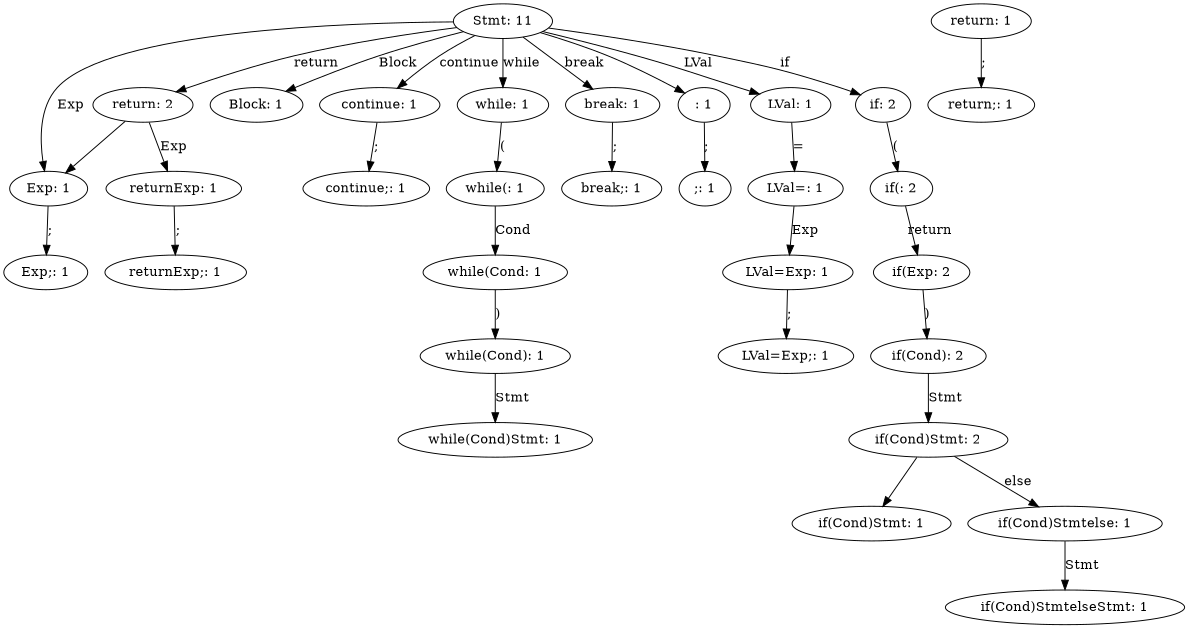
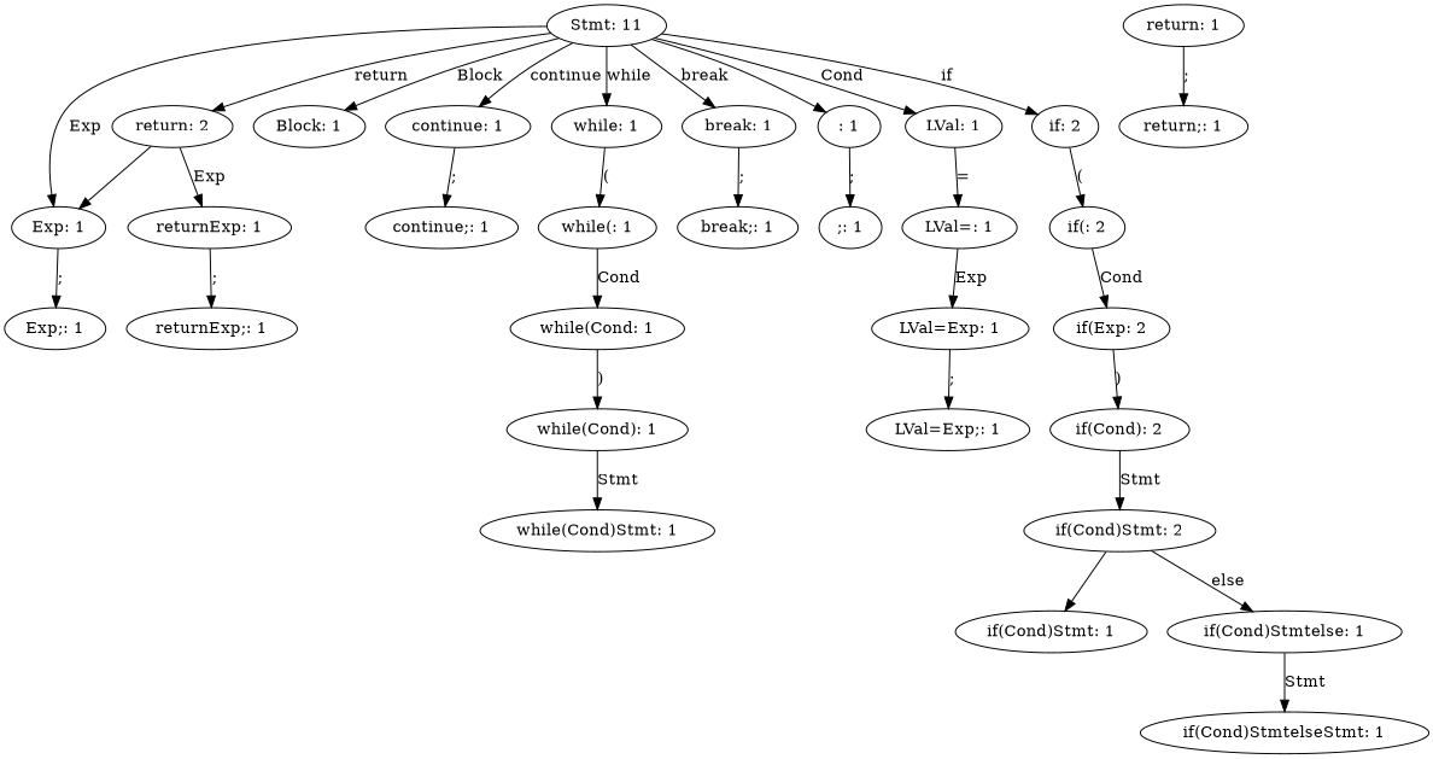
  digraph {
    n1 [label="Stmt: 11"]
    n2 [label="Exp: 1"]
    n3 [label="return: 2"]
    n4 [label="Block: 1"]
    n5 [label="continue: 1"]
    n6 [label="while: 1"]
    n7 [label="break: 1"]
    n8 [label=": 1"]
    n9 [label="LVal: 1"]
    n10 [label="if: 2"]
    n11 [label="Exp;: 1"]
    n12 [label="returnExp: 1"]
    n13 [label="continue;: 1"]
    n14 [label="while(: 1"]
    n15 [label="break;: 1"]
    n16 [label=";: 1"]
    n17 [label="LVal=: 1"]
    n18 [label="if(: 2"]
    n19 [label="return: 1"]
    n20 [label="return;: 1"]
    n21 [label="returnExp;: 1"]
    n22 [label="while(Cond: 1"]
    n23 [label="while(Cond): 1"]
    n24 [label="while(Cond)Stmt: 1"]
    n25 [label="LVal=Exp: 1"]
    n26 [label="LVal=Exp;: 1"]
    n27 [label="if(Exp: 2"]
    n28 [label="if(Cond): 2"]
    n29 [label="if(Cond)Stmt: 2"]
    n30 [label="if(Cond)Stmt: 1"]
    n31 [label="if(Cond)Stmtelse: 1"]
    n32 [label="if(Cond)StmtelseStmt: 1"]
    n1 -> n2 [label=Exp]
    n1 -> n3 [label=return]
    n1 -> n4 [label=Block]
    n1 -> n5 [label=continue]
    n1 -> n6 [label=while]
    n1 -> n7 [label=break]
    n1 -> n8
-   n1 -> n9 [label=LVal]
+   n1 -> n9 [label=Cond]
    n1 -> n10 [label=if]
    n2 -> n11 [label=";"]
    n3 -> n2
    n3 -> n12 [label=Exp]
    n5 -> n13 [label=";"]
    n6 -> n14 [label="("]
    n7 -> n15 [label=";"]
    n8 -> n16 [label=";"]
    n9 -> n17 [label="="]
    n10 -> n18 [label="("]
    n12 -> n21 [label=";"]
    n14 -> n22 [label=Cond]
    n17 -> n25 [label=Exp]
-   n18 -> n27 [label=return]
+   n18 -> n27 [label=Cond]
    n19 -> n20 [label=";"]
    n22 -> n23 [label=")"]
    n23 -> n24 [label=Stmt]
    n25 -> n26 [label=";"]
    n27 -> n28 [label=")"]
    n28 -> n29 [label=Stmt]
    n29 -> n30
    n29 -> n31 [label=else]
    n31 -> n32 [label=Stmt]
  }
